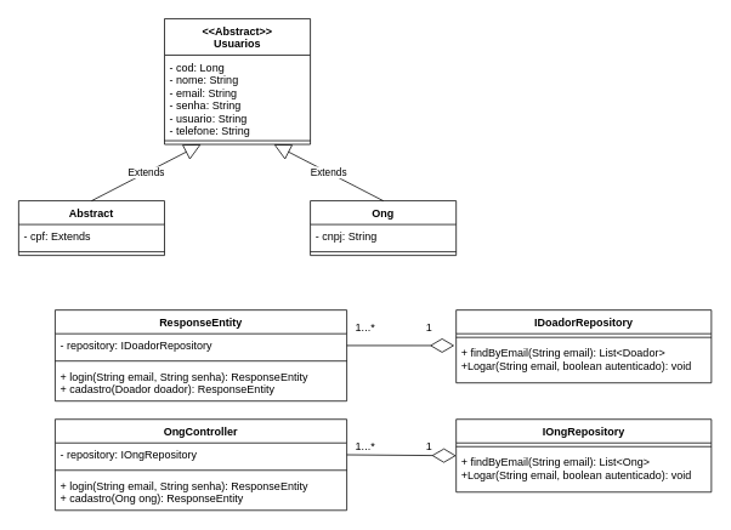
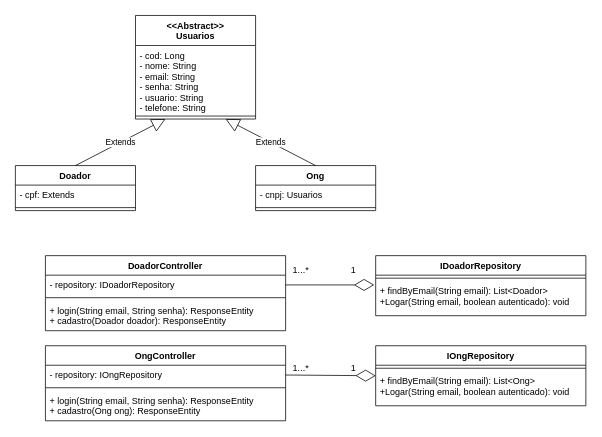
  <mxCell id="0" />
  <mxCell id="1" parent="0" />
  <mxCell id="2" value="&lt;&lt;Abstract&gt;&gt;&#10;Usuarios" style="swimlane;fontStyle=1;align=center;verticalAlign=top;childLayout=stackLayout;horizontal=1;startSize=40;horizontalStack=0;resizeParent=1;resizeParentMax=0;resizeLast=0;collapsible=1;marginBottom=0;" vertex="1" parent="1"><mxGeometry x="180" y="20" width="160" height="138" as="geometry" /></mxCell>
  <mxCell id="3" value="- cod: Long&#10;- nome: String&#10;- email: String&#10;- senha: String&#10;- usuario: String&#10;- telefone: String" style="text;strokeColor=none;fillColor=none;align=left;verticalAlign=top;spacingLeft=4;spacingRight=4;overflow=hidden;rotatable=0;points=[[0,0.5],[1,0.5]];portConstraint=eastwest;" vertex="1" parent="2"><mxGeometry y="40" width="160" height="90" as="geometry" /></mxCell>
  <mxCell id="4" value="" style="line;strokeWidth=1;fillColor=none;align=left;verticalAlign=middle;spacingTop=-1;spacingLeft=3;spacingRight=3;rotatable=0;labelPosition=right;points=[];portConstraint=eastwest;" vertex="1" parent="2"><mxGeometry y="130" width="160" height="8" as="geometry" /></mxCell>
- <mxCell id="5" value="Abstract" style="swimlane;fontStyle=1;align=center;verticalAlign=top;childLayout=stackLayout;horizontal=1;startSize=26;horizontalStack=0;resizeParent=1;resizeParentMax=0;resizeLast=0;collapsible=1;marginBottom=0;" vertex="1" parent="1"><mxGeometry y="220" width="160" height="60" as="geometry" x="20" /></mxCell>
+ <mxCell id="5" value="Doador" style="swimlane;fontStyle=1;align=center;verticalAlign=top;childLayout=stackLayout;horizontal=1;startSize=26;horizontalStack=0;resizeParent=1;resizeParentMax=0;resizeLast=0;collapsible=1;marginBottom=0;" vertex="1" parent="1"><mxGeometry y="220" width="160" height="60" as="geometry" x="20" /></mxCell>
  <mxCell id="6" value="- cpf: Extends" style="text;strokeColor=none;fillColor=none;align=left;verticalAlign=top;spacingLeft=4;spacingRight=4;overflow=hidden;rotatable=0;points=[[0,0.5],[1,0.5]];portConstraint=eastwest;" vertex="1" parent="5"><mxGeometry y="26" width="160" height="26" as="geometry" /></mxCell>
  <mxCell id="7" value="" style="line;strokeWidth=1;fillColor=none;align=left;verticalAlign=middle;spacingTop=-1;spacingLeft=3;spacingRight=3;rotatable=0;labelPosition=right;points=[];portConstraint=eastwest;" vertex="1" parent="5"><mxGeometry y="52" width="160" height="8" as="geometry" /></mxCell>
  <mxCell id="8" value="Ong" style="swimlane;fontStyle=1;align=center;verticalAlign=top;childLayout=stackLayout;horizontal=1;startSize=26;horizontalStack=0;resizeParent=1;resizeParentMax=0;resizeLast=0;collapsible=1;marginBottom=0;" vertex="1" parent="1"><mxGeometry x="340" y="220" width="160" height="60" as="geometry" /></mxCell>
- <mxCell id="9" value="- cnpj: String" style="text;strokeColor=none;fillColor=none;align=left;verticalAlign=top;spacingLeft=4;spacingRight=4;overflow=hidden;rotatable=0;points=[[0,0.5],[1,0.5]];portConstraint=eastwest;" vertex="1" parent="8"><mxGeometry y="26" width="160" height="26" as="geometry" /></mxCell>
+ <mxCell id="9" value="- cnpj: Usuarios" style="text;strokeColor=none;fillColor=none;align=left;verticalAlign=top;spacingLeft=4;spacingRight=4;overflow=hidden;rotatable=0;points=[[0,0.5],[1,0.5]];portConstraint=eastwest;" vertex="1" parent="8"><mxGeometry y="26" width="160" height="26" as="geometry" /></mxCell>
  <mxCell id="10" value="" style="line;strokeWidth=1;fillColor=none;align=left;verticalAlign=middle;spacingTop=-1;spacingLeft=3;spacingRight=3;rotatable=0;labelPosition=right;points=[];portConstraint=eastwest;" vertex="1" parent="8"><mxGeometry y="52" width="160" height="8" as="geometry" /></mxCell>
  <mxCell id="11" value="IDoadorRepository" style="swimlane;fontStyle=1;align=center;verticalAlign=top;childLayout=stackLayout;horizontal=1;startSize=26;horizontalStack=0;resizeParent=1;resizeParentMax=0;resizeLast=0;collapsible=1;marginBottom=0;" vertex="1" parent="1"><mxGeometry x="500" y="340" width="280" height="80" as="geometry" /></mxCell>
  <mxCell id="12" value="" style="line;strokeWidth=1;fillColor=none;align=left;verticalAlign=middle;spacingTop=-1;spacingLeft=3;spacingRight=3;rotatable=0;labelPosition=right;points=[];portConstraint=eastwest;" vertex="1" parent="11"><mxGeometry y="26" width="280" height="8" as="geometry" /></mxCell>
  <mxCell id="13" value="+ findByEmail(String email): List&lt;Doador&gt;&#10;+Logar(String email, boolean autenticado): void" style="text;strokeColor=none;fillColor=none;align=left;verticalAlign=top;spacingLeft=4;spacingRight=4;overflow=hidden;rotatable=0;points=[[0,0.5],[1,0.5]];portConstraint=eastwest;" vertex="1" parent="11"><mxGeometry y="34" width="280" height="46" as="geometry" /></mxCell>
  <mxCell id="14" value="IOngRepository" style="swimlane;fontStyle=1;align=center;verticalAlign=top;childLayout=stackLayout;horizontal=1;startSize=26;horizontalStack=0;resizeParent=1;resizeParentMax=0;resizeLast=0;collapsible=1;marginBottom=0;" vertex="1" parent="1"><mxGeometry x="500" y="460" width="280" height="80" as="geometry" /></mxCell>
  <mxCell id="15" value="" style="line;strokeWidth=1;fillColor=none;align=left;verticalAlign=middle;spacingTop=-1;spacingLeft=3;spacingRight=3;rotatable=0;labelPosition=right;points=[];portConstraint=eastwest;" vertex="1" parent="14"><mxGeometry y="26" width="280" height="8" as="geometry" /></mxCell>
  <mxCell id="16" value="+ findByEmail(String email): List&lt;Ong&gt;&#10;+Logar(String email, boolean autenticado): void" style="text;strokeColor=none;fillColor=none;align=left;verticalAlign=top;spacingLeft=4;spacingRight=4;overflow=hidden;rotatable=0;points=[[0,0.5],[1,0.5]];portConstraint=eastwest;" vertex="1" parent="14"><mxGeometry y="34" width="280" height="46" as="geometry" /></mxCell>
- <mxCell id="17" value="ResponseEntity" style="swimlane;fontStyle=1;align=center;verticalAlign=top;childLayout=stackLayout;horizontal=1;startSize=26;horizontalStack=0;resizeParent=1;resizeParentMax=0;resizeLast=0;collapsible=1;marginBottom=0;" vertex="1" parent="1"><mxGeometry x="60" y="340" width="320" height="100" as="geometry" /></mxCell>
+ <mxCell id="17" value="DoadorController" style="swimlane;fontStyle=1;align=center;verticalAlign=top;childLayout=stackLayout;horizontal=1;startSize=26;horizontalStack=0;resizeParent=1;resizeParentMax=0;resizeLast=0;collapsible=1;marginBottom=0;" vertex="1" parent="1"><mxGeometry x="60" y="340" width="320" height="100" as="geometry" /></mxCell>
  <mxCell id="18" value="- repository: IDoadorRepository" style="text;strokeColor=none;fillColor=none;align=left;verticalAlign=top;spacingLeft=4;spacingRight=4;overflow=hidden;rotatable=0;points=[[0,0.5],[1,0.5]];portConstraint=eastwest;" vertex="1" parent="17"><mxGeometry y="26" width="320" height="26" as="geometry" /></mxCell>
  <mxCell id="19" value="" style="line;strokeWidth=1;fillColor=none;align=left;verticalAlign=middle;spacingTop=-1;spacingLeft=3;spacingRight=3;rotatable=0;labelPosition=right;points=[];portConstraint=eastwest;" vertex="1" parent="17"><mxGeometry y="52" width="320" height="8" as="geometry" /></mxCell>
  <mxCell id="20" value="+ login(String email, String senha): ResponseEntity&#10;+ cadastro(Doador doador): ResponseEntity" style="text;strokeColor=none;fillColor=none;align=left;verticalAlign=top;spacingLeft=4;spacingRight=4;overflow=hidden;rotatable=0;points=[[0,0.5],[1,0.5]];portConstraint=eastwest;" vertex="1" parent="17"><mxGeometry y="60" width="320" height="40" as="geometry" /></mxCell>
  <mxCell id="21" value="OngController" style="swimlane;fontStyle=1;align=center;verticalAlign=top;childLayout=stackLayout;horizontal=1;startSize=26;horizontalStack=0;resizeParent=1;resizeParentMax=0;resizeLast=0;collapsible=1;marginBottom=0;" vertex="1" parent="1"><mxGeometry x="60" y="460" width="320" height="100" as="geometry" /></mxCell>
  <mxCell id="22" value="- repository: IOngRepository" style="text;strokeColor=none;fillColor=none;align=left;verticalAlign=top;spacingLeft=4;spacingRight=4;overflow=hidden;rotatable=0;points=[[0,0.5],[1,0.5]];portConstraint=eastwest;" vertex="1" parent="21"><mxGeometry y="26" width="320" height="26" as="geometry" /></mxCell>
  <mxCell id="23" value="" style="line;strokeWidth=1;fillColor=none;align=left;verticalAlign=middle;spacingTop=-1;spacingLeft=3;spacingRight=3;rotatable=0;labelPosition=right;points=[];portConstraint=eastwest;" vertex="1" parent="21"><mxGeometry y="52" width="320" height="8" as="geometry" /></mxCell>
  <mxCell id="24" value="+ login(String email, String senha): ResponseEntity&#10;+ cadastro(Ong ong): ResponseEntity" style="text;strokeColor=none;fillColor=none;align=left;verticalAlign=top;spacingLeft=4;spacingRight=4;overflow=hidden;rotatable=0;points=[[0,0.5],[1,0.5]];portConstraint=eastwest;" vertex="1" parent="21"><mxGeometry y="60" width="320" height="40" as="geometry" /></mxCell>
  <mxCell id="25" value="" style="endArrow=diamondThin;endFill=0;endSize=24;html=1;rounded=0;entryX=-0.007;entryY=0.109;entryDx=0;entryDy=0;exitX=1;exitY=0.5;exitDx=0;exitDy=0;entryPerimeter=0;" edge="1" parent="1" source="18" target="13"><mxGeometry width="160" relative="1" as="geometry"><mxPoint x="260" y="330" as="sourcePoint" /><mxPoint x="420" y="330" as="targetPoint" /></mxGeometry></mxCell>
  <mxCell id="26" value="" style="endArrow=diamondThin;endFill=0;endSize=24;html=1;rounded=0;exitX=1;exitY=0.5;exitDx=0;exitDy=0;" edge="1" parent="1" source="22"><mxGeometry width="160" relative="1" as="geometry"><mxPoint x="390" y="389" as="sourcePoint" /><mxPoint x="500" y="500" as="targetPoint" /></mxGeometry></mxCell>
  <mxCell id="27" value="1...*" style="text;html=1;resizable=0;autosize=1;align=center;verticalAlign=middle;points=[];fillColor=none;strokeColor=none;rounded=0;" vertex="1" parent="1"><mxGeometry x="380" y="480" width="40" height="20" as="geometry" /></mxCell>
  <mxCell id="28" value="1" style="text;html=1;resizable=0;autosize=1;align=center;verticalAlign=middle;points=[];fillColor=none;strokeColor=none;rounded=0;" vertex="1" parent="1"><mxGeometry x="460" y="480" width="20" height="20" as="geometry" /></mxCell>
  <mxCell id="29" value="1...*" style="text;html=1;resizable=0;autosize=1;align=center;verticalAlign=middle;points=[];fillColor=none;strokeColor=none;rounded=0;" vertex="1" parent="1"><mxGeometry x="380" y="350" width="40" height="20" as="geometry" /></mxCell>
  <mxCell id="30" value="1" style="text;html=1;resizable=0;autosize=1;align=center;verticalAlign=middle;points=[];fillColor=none;strokeColor=none;rounded=0;" vertex="1" parent="1"><mxGeometry x="460" y="350" width="20" height="20" as="geometry" /></mxCell>
  <mxCell id="31" value="Extends" style="endArrow=block;endSize=16;endFill=0;html=1;rounded=0;entryX=0.75;entryY=1;entryDx=0;entryDy=0;exitX=0.5;exitY=0;exitDx=0;exitDy=0;" edge="1" parent="1" source="8" target="2"><mxGeometry width="160" relative="1" as="geometry"><mxPoint x="260" y="330" as="sourcePoint" /><mxPoint x="420" y="330" as="targetPoint" /></mxGeometry></mxCell>
  <mxCell id="32" value="Extends" style="endArrow=block;endSize=16;endFill=0;html=1;rounded=0;entryX=0.25;entryY=1;entryDx=0;entryDy=0;exitX=0.5;exitY=0;exitDx=0;exitDy=0;" edge="1" parent="1" source="5" target="2"><mxGeometry width="160" relative="1" as="geometry"><mxPoint x="430" y="230" as="sourcePoint" /><mxPoint x="310" y="168" as="targetPoint" /></mxGeometry></mxCell>
